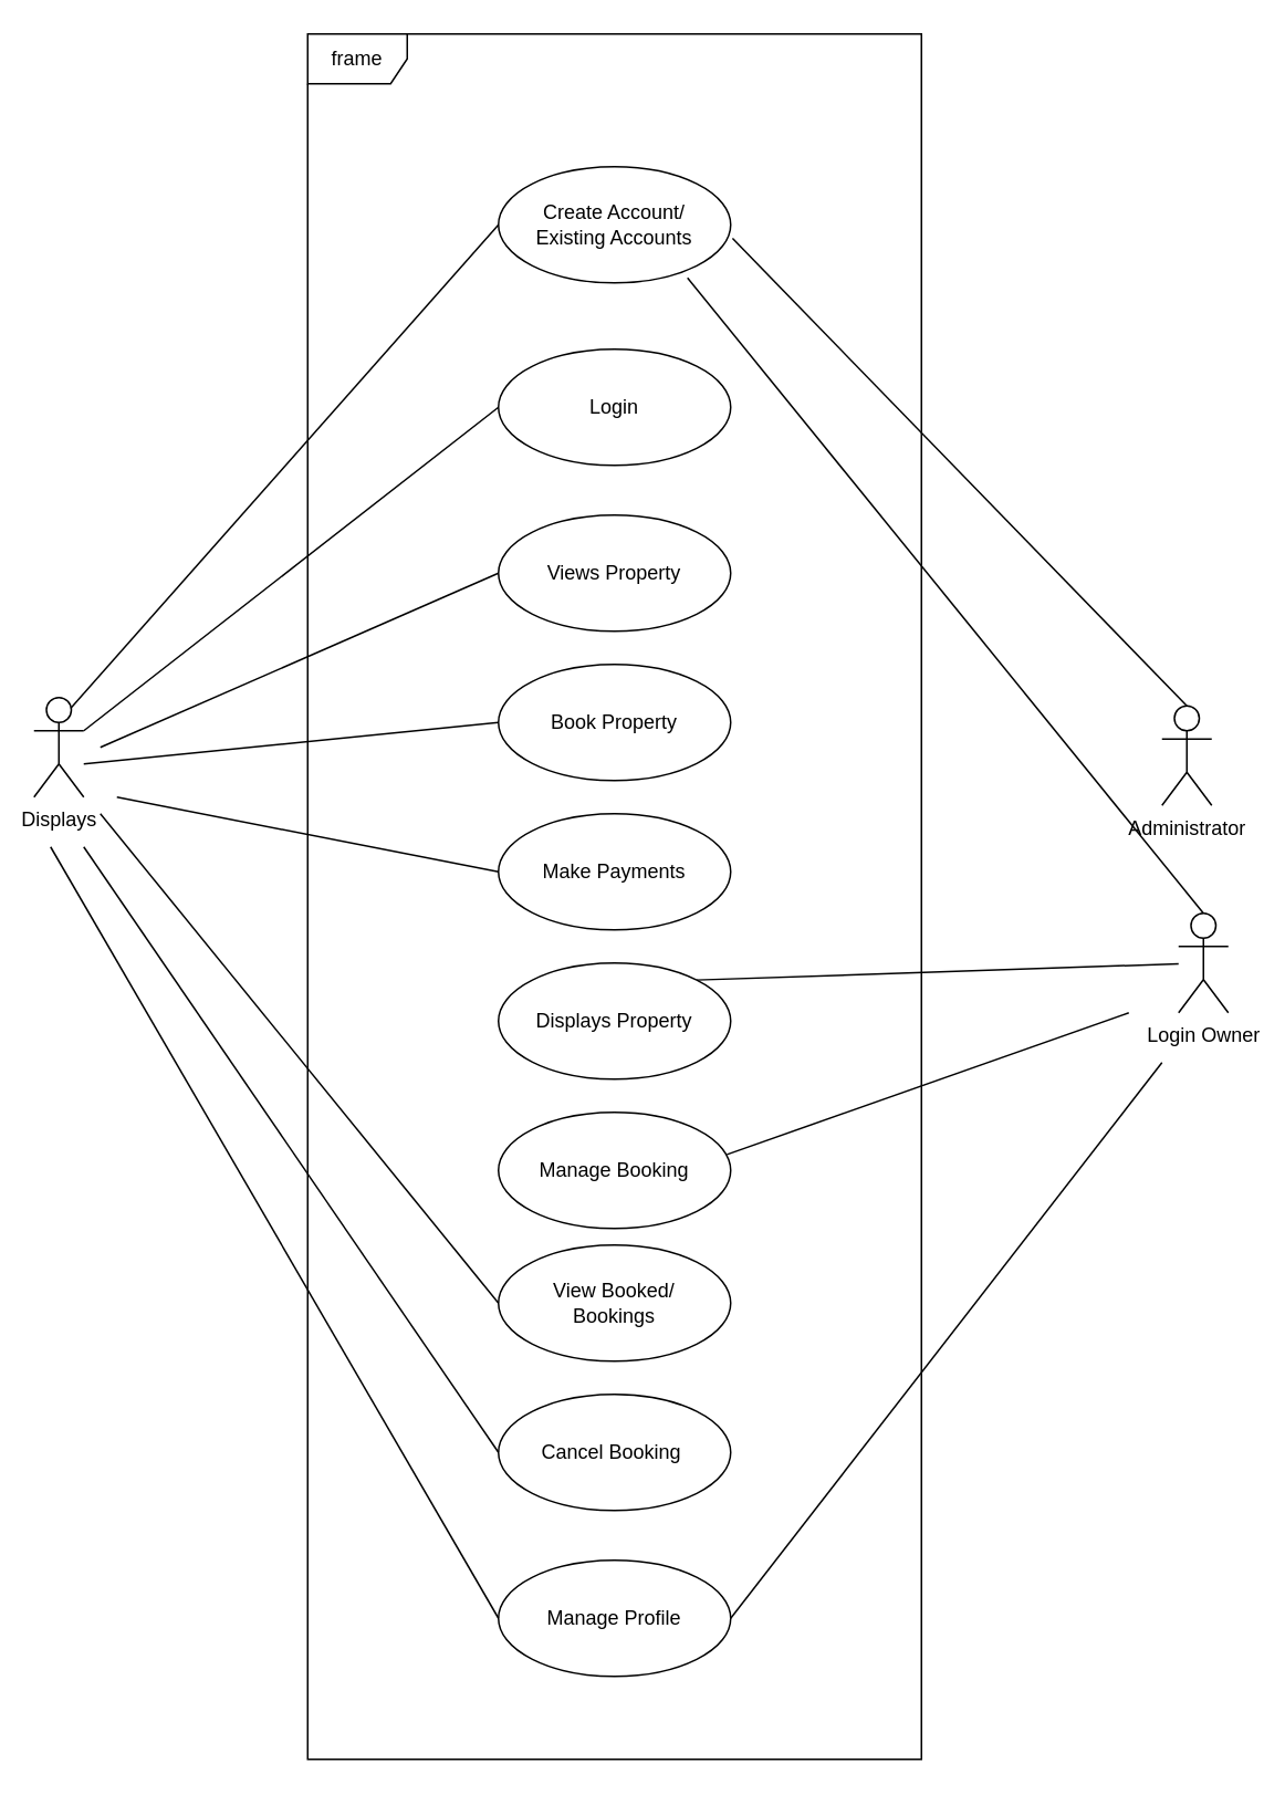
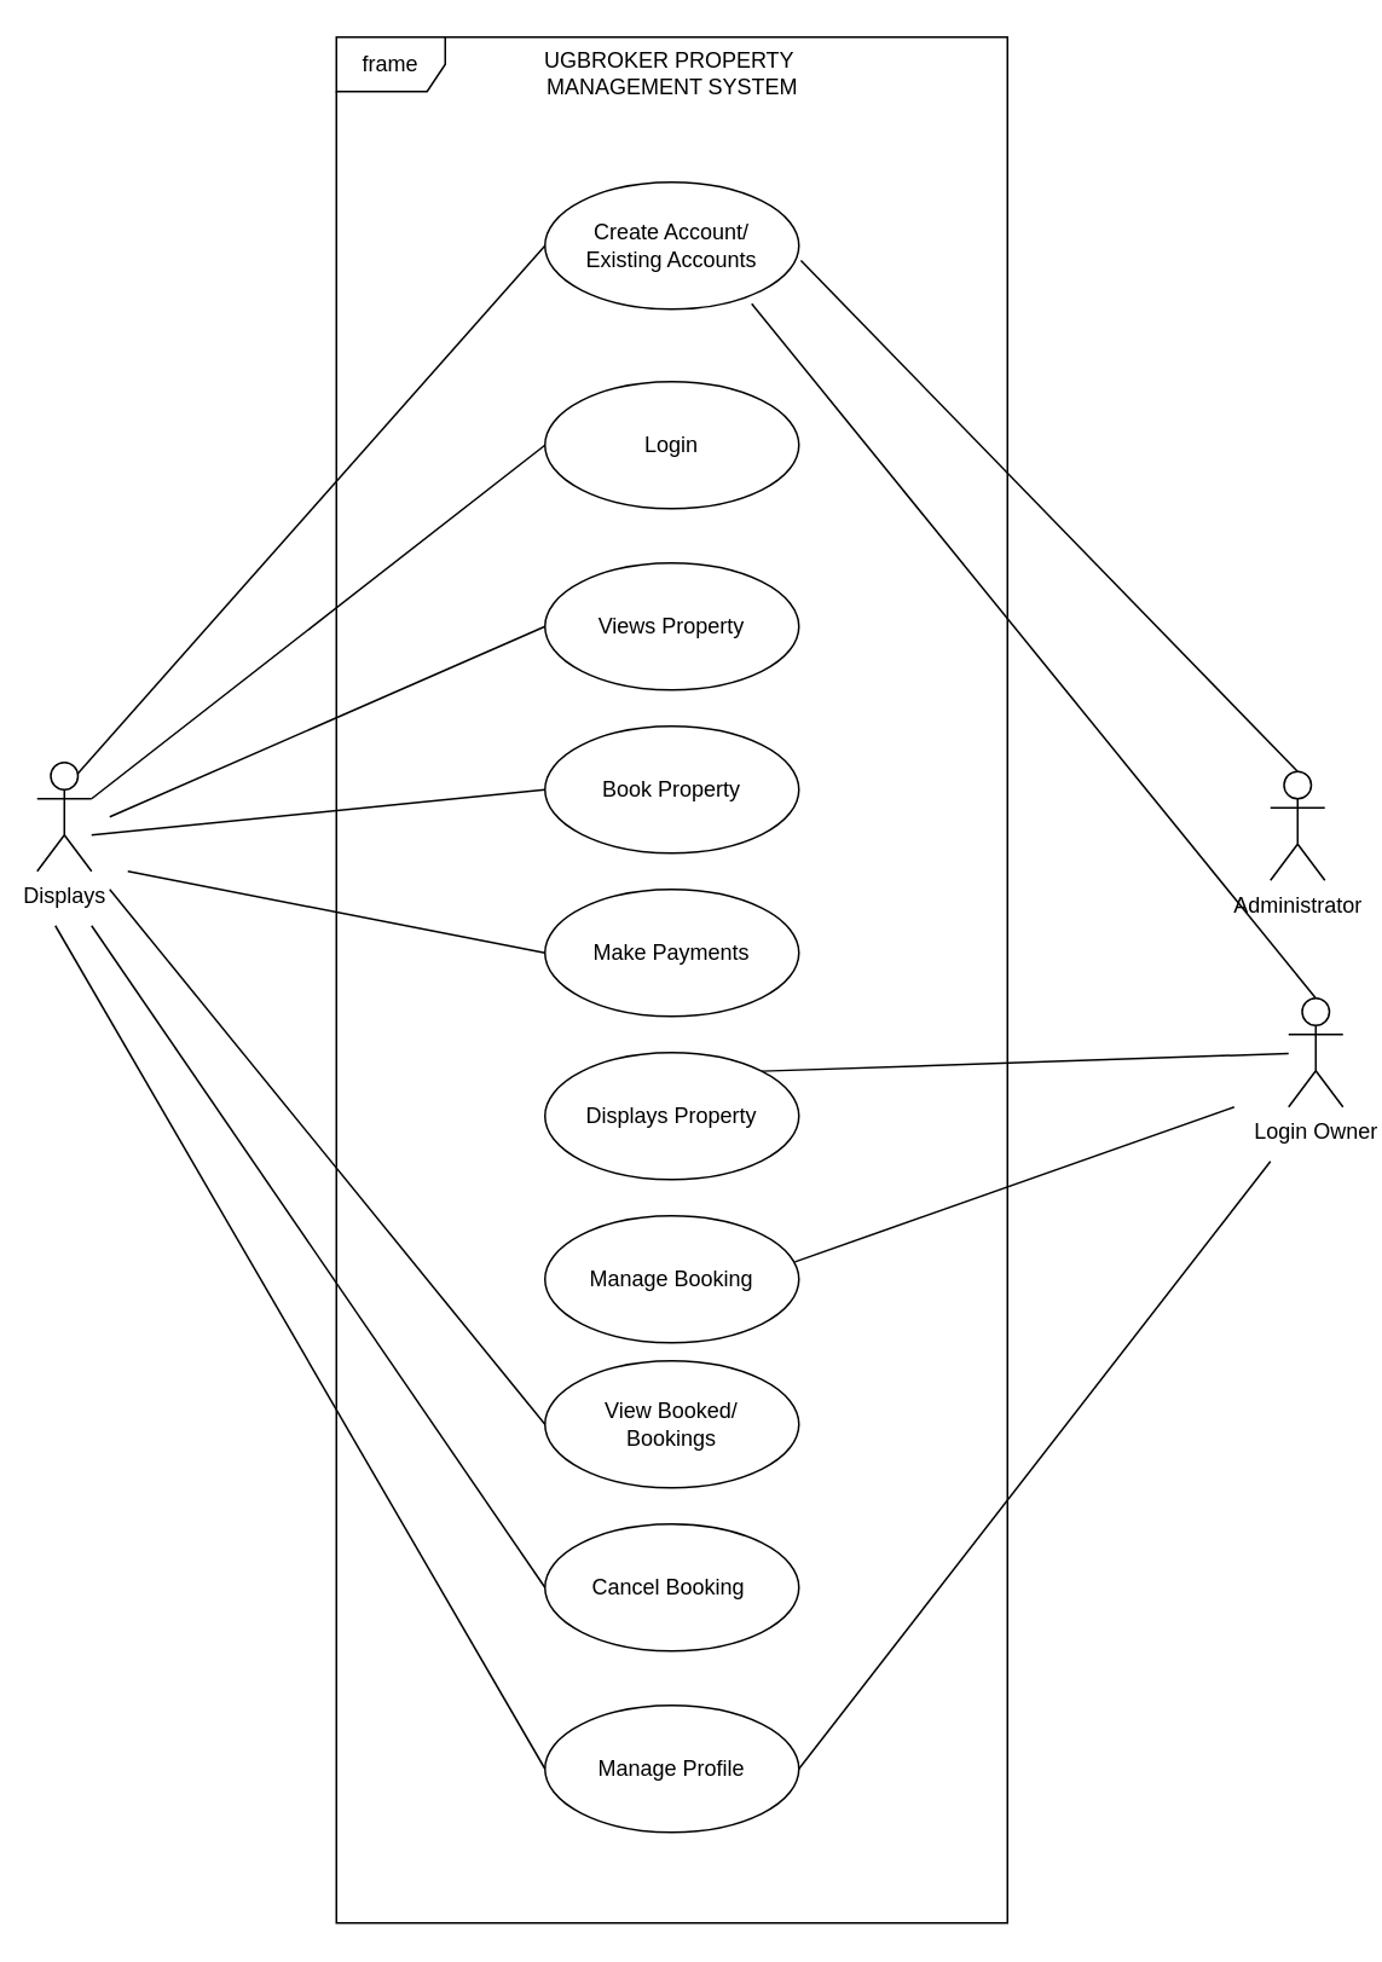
  <mxCell id="0" />
  <mxCell id="1" parent="0" />
  <mxCell id="2" value="Displays" style="shape=umlActor;verticalLabelPosition=bottom;verticalAlign=top;html=1;" parent="1" vertex="1"><mxGeometry x="20" y="420" width="30" height="60" as="geometry" /></mxCell>
  <mxCell id="3" value="Login" style="ellipse;whiteSpace=wrap;html=1;" parent="1" vertex="1"><mxGeometry x="300" y="210" width="140" height="70" as="geometry" /></mxCell>
  <mxCell id="4" value="Create Account/&lt;div&gt;Existing Accounts&lt;/div&gt;" style="ellipse;whiteSpace=wrap;html=1;" parent="1" vertex="1"><mxGeometry x="300" y="100" width="140" height="70" as="geometry" /></mxCell>
  <mxCell id="5" value="Views Property" style="ellipse;whiteSpace=wrap;html=1;" parent="1" vertex="1"><mxGeometry x="300" y="310" width="140" height="70" as="geometry" /></mxCell>
  <mxCell id="6" value="Displays Property" style="ellipse;whiteSpace=wrap;html=1;" parent="1" vertex="1"><mxGeometry x="300" y="580" width="140" height="70" as="geometry" /></mxCell>
  <mxCell id="7" value="Login Owner" style="shape=umlActor;verticalLabelPosition=bottom;verticalAlign=top;html=1;" parent="1" vertex="1"><mxGeometry x="710" y="550" width="30" height="60" as="geometry" /></mxCell>
  <mxCell id="8" value="Administrator" style="shape=umlActor;verticalLabelPosition=bottom;verticalAlign=top;html=1;" parent="1" vertex="1"><mxGeometry x="700" y="425" width="30" height="60" as="geometry" /></mxCell>
  <mxCell id="9" value="Manage Booking" style="ellipse;whiteSpace=wrap;html=1;" parent="1" vertex="1"><mxGeometry x="300" y="670" width="140" height="70" as="geometry" /></mxCell>
  <mxCell id="10" value="View Booked/&lt;div&gt;Bookings&lt;/div&gt;" style="ellipse;whiteSpace=wrap;html=1;" parent="1" vertex="1"><mxGeometry x="300" y="750" width="140" height="70" as="geometry" /></mxCell>
  <mxCell id="11" value="Cancel Booking&amp;nbsp;" style="ellipse;whiteSpace=wrap;html=1;" parent="1" vertex="1"><mxGeometry x="300" y="840" width="140" height="70" as="geometry" /></mxCell>
  <mxCell id="12" value="Manage Profile" style="ellipse;whiteSpace=wrap;html=1;" parent="1" vertex="1"><mxGeometry x="300" y="940" width="140" height="70" as="geometry" /></mxCell>
  <mxCell id="13" value="" style="edgeStyle=none;html=1;endArrow=none;verticalAlign=bottom;rounded=0;entryX=0;entryY=0.5;entryDx=0;entryDy=0;exitX=0.75;exitY=0.1;exitDx=0;exitDy=0;exitPerimeter=0;" parent="1" source="2" target="4" edge="1"><mxGeometry width="160" relative="1" as="geometry"><mxPoint x="70" y="490" as="sourcePoint" /><mxPoint x="230" y="490" as="targetPoint" /></mxGeometry></mxCell>
  <mxCell id="14" value="" style="edgeStyle=none;html=1;endArrow=none;verticalAlign=bottom;rounded=0;entryX=0;entryY=0.5;entryDx=0;entryDy=0;exitX=1;exitY=0.333;exitDx=0;exitDy=0;exitPerimeter=0;" parent="1" source="2" target="3" edge="1"><mxGeometry width="160" relative="1" as="geometry"><mxPoint x="80" y="510" as="sourcePoint" /><mxPoint x="240" y="510" as="targetPoint" /></mxGeometry></mxCell>
  <mxCell id="15" value="" style="edgeStyle=none;html=1;endArrow=none;verticalAlign=bottom;rounded=0;entryX=0;entryY=0.5;entryDx=0;entryDy=0;" parent="1" target="5" edge="1"><mxGeometry width="160" relative="1" as="geometry"><mxPoint x="60" y="450" as="sourcePoint" /><mxPoint x="140" y="461.855" as="targetPoint" /></mxGeometry></mxCell>
  <mxCell id="16" value="" style="edgeStyle=none;html=1;endArrow=none;verticalAlign=bottom;rounded=0;entryX=0;entryY=0.5;entryDx=0;entryDy=0;" parent="1" target="10" edge="1"><mxGeometry width="160" relative="1" as="geometry"><mxPoint x="60" y="490" as="sourcePoint" /><mxPoint x="190" y="550" as="targetPoint" /></mxGeometry></mxCell>
  <mxCell id="17" value="" style="edgeStyle=none;html=1;endArrow=none;verticalAlign=bottom;rounded=0;entryX=0;entryY=0.5;entryDx=0;entryDy=0;" parent="1" target="11" edge="1"><mxGeometry width="160" relative="1" as="geometry"><mxPoint x="50" y="510" as="sourcePoint" /><mxPoint x="180" y="590" as="targetPoint" /></mxGeometry></mxCell>
  <mxCell id="18" value="" style="edgeStyle=none;html=1;endArrow=none;verticalAlign=bottom;rounded=0;exitX=0.984;exitY=0.363;exitDx=0;exitDy=0;exitPerimeter=0;" parent="1" source="9" edge="1"><mxGeometry width="160" relative="1" as="geometry"><mxPoint x="530" y="579.44" as="sourcePoint" /><mxPoint x="680" y="610" as="targetPoint" /></mxGeometry></mxCell>
  <mxCell id="19" value="" style="edgeStyle=none;html=1;endArrow=none;verticalAlign=bottom;rounded=0;entryX=0;entryY=0.5;entryDx=0;entryDy=0;" parent="1" target="12" edge="1"><mxGeometry width="160" relative="1" as="geometry"><mxPoint x="30" y="510" as="sourcePoint" /><mxPoint x="90" y="610" as="targetPoint" /></mxGeometry></mxCell>
  <mxCell id="20" value="" style="edgeStyle=none;html=1;endArrow=none;verticalAlign=bottom;rounded=0;exitX=1;exitY=0;exitDx=0;exitDy=0;" parent="1" source="6" target="7" edge="1"><mxGeometry width="160" relative="1" as="geometry"><mxPoint x="444" y="464.44" as="sourcePoint" /><mxPoint x="690" y="570" as="targetPoint" /></mxGeometry></mxCell>
  <mxCell id="21" value="" style="edgeStyle=none;html=1;endArrow=none;verticalAlign=bottom;rounded=0;exitX=1;exitY=0.5;exitDx=0;exitDy=0;" parent="1" source="12" edge="1"><mxGeometry width="160" relative="1" as="geometry"><mxPoint x="510" y="830" as="sourcePoint" /><mxPoint x="700" y="640" as="targetPoint" /></mxGeometry></mxCell>
  <mxCell id="22" value="Book Property" style="ellipse;whiteSpace=wrap;html=1;" parent="1" vertex="1"><mxGeometry x="300" y="400" width="140" height="70" as="geometry" /></mxCell>
  <mxCell id="23" value="Make Payments" style="ellipse;whiteSpace=wrap;html=1;" parent="1" vertex="1"><mxGeometry x="300" y="490" width="140" height="70" as="geometry" /></mxCell>
  <mxCell id="24" value="" style="edgeStyle=none;html=1;endArrow=none;verticalAlign=bottom;rounded=0;entryX=0;entryY=0.5;entryDx=0;entryDy=0;" parent="1" target="22" edge="1"><mxGeometry width="160" relative="1" as="geometry"><mxPoint x="50" y="460" as="sourcePoint" /><mxPoint x="210" y="460" as="targetPoint" /></mxGeometry></mxCell>
  <mxCell id="25" value="" style="edgeStyle=none;html=1;endArrow=none;verticalAlign=bottom;rounded=0;entryX=0;entryY=0.5;entryDx=0;entryDy=0;" parent="1" target="23" edge="1"><mxGeometry width="160" relative="1" as="geometry"><mxPoint x="70" y="480" as="sourcePoint" /><mxPoint x="230" y="480" as="targetPoint" /></mxGeometry></mxCell>
  <mxCell id="26" value="" style="edgeStyle=none;html=1;endArrow=none;verticalAlign=bottom;rounded=0;entryX=0.5;entryY=0;entryDx=0;entryDy=0;entryPerimeter=0;exitX=1.008;exitY=0.617;exitDx=0;exitDy=0;exitPerimeter=0;" parent="1" source="4" target="8" edge="1"><mxGeometry width="160" relative="1" as="geometry"><mxPoint x="530" y="208.89" as="sourcePoint" /><mxPoint x="710" y="330" as="targetPoint" /></mxGeometry></mxCell>
  <mxCell id="27" value="frame" style="shape=umlFrame;whiteSpace=wrap;html=1;pointerEvents=0;" parent="1" vertex="1"><mxGeometry x="185" y="20" width="370" height="1040" as="geometry" /></mxCell>
+ <mxCell id="28" value="UGBROKER&lt;span style=&quot;background-color: initial;&quot;&gt;&amp;nbsp;PROPERTY&amp;nbsp;&lt;/span&gt;&lt;div&gt;&lt;span style=&quot;background-color: initial;&quot;&gt;MANAGEMENT SYSTEM&lt;/span&gt;&lt;/div&gt;" style="text;html=1;align=center;verticalAlign=middle;resizable=0;points=[];autosize=1;strokeColor=none;fillColor=none;" parent="1" vertex="1"><mxGeometry x="290" y="20" width="160" height="40" as="geometry" /></mxCell>
  <mxCell id="29" value="" style="endArrow=none;html=1;rounded=0;entryX=0.814;entryY=0.957;entryDx=0;entryDy=0;entryPerimeter=0;exitX=0.5;exitY=0;exitDx=0;exitDy=0;exitPerimeter=0;" edge="1" parent="1" source="7" target="4"><mxGeometry width="50" height="50" relative="1" as="geometry"><mxPoint x="520" y="370" as="sourcePoint" /><mxPoint x="570" y="320" as="targetPoint" /></mxGeometry></mxCell>
